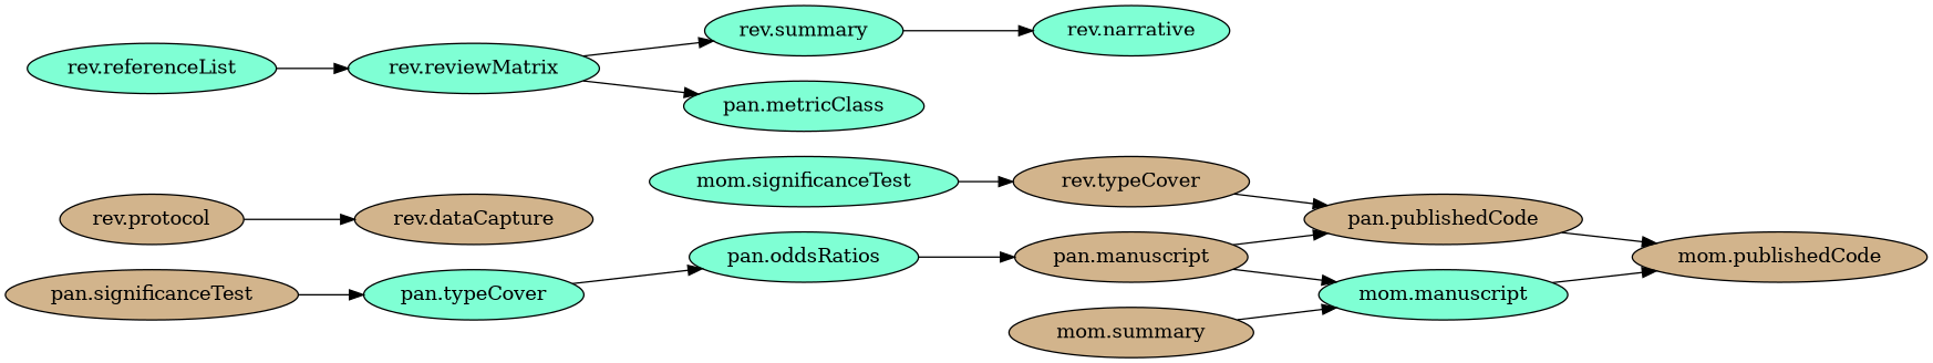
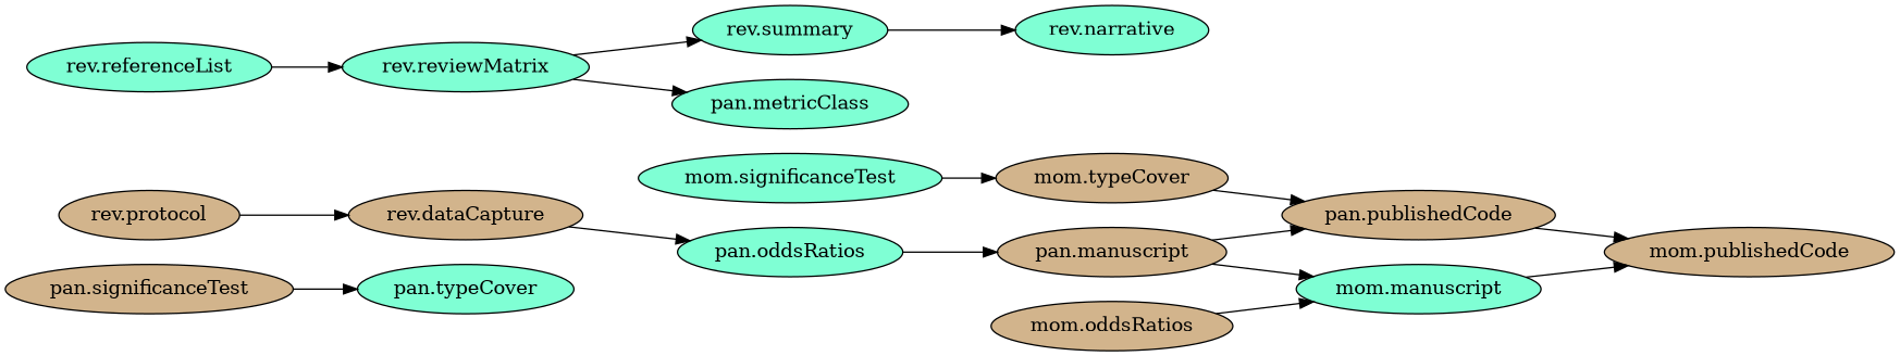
  digraph {
    rankdir=LR
    node [fillcolor=aquamarine style=filled]
    n1 [fillcolor=tan label="rev.protocol"]
    n2 [fillcolor=tan label="rev.dataCapture"]
    n3 [label="rev.referenceList"]
    n4 [label="rev.reviewMatrix"]
    n5 [label="rev.summary"]
    n6 [label="pan.metricClass"]
    n7 [label="rev.narrative"]
    n8 [fillcolor=tan label="pan.manuscript"]
    n9 [fillcolor=tan label="pan.publishedCode"]
    n10 [label="mom.manuscript"]
    n11 [fillcolor=tan label="pan.significanceTest"]
    n12 [label="pan.typeCover"]
    n13 [label="pan.oddsRatios"]
    n14 [fillcolor=tan label="mom.publishedCode"]
    n15 [label="mom.significanceTest"]
-   n16 [fillcolor=tan label="rev.typeCover"]
-   n17 [fillcolor=tan label="mom.summary"]
+   n16 [fillcolor=tan label="mom.typeCover"]
+   n17 [fillcolor=tan label="mom.oddsRatios"]
    n1 -> n2
    n3 -> n4
    n4 -> n5
    n4 -> n6
    n5 -> n7
    n8 -> n9
    n8 -> n10
    n9 -> n14
    n10 -> n14
    n11 -> n12
-   n12 -> n13
+   n2 -> n13
    n13 -> n8
    n15 -> n16
    n16 -> n9
    n17 -> n10
  }
